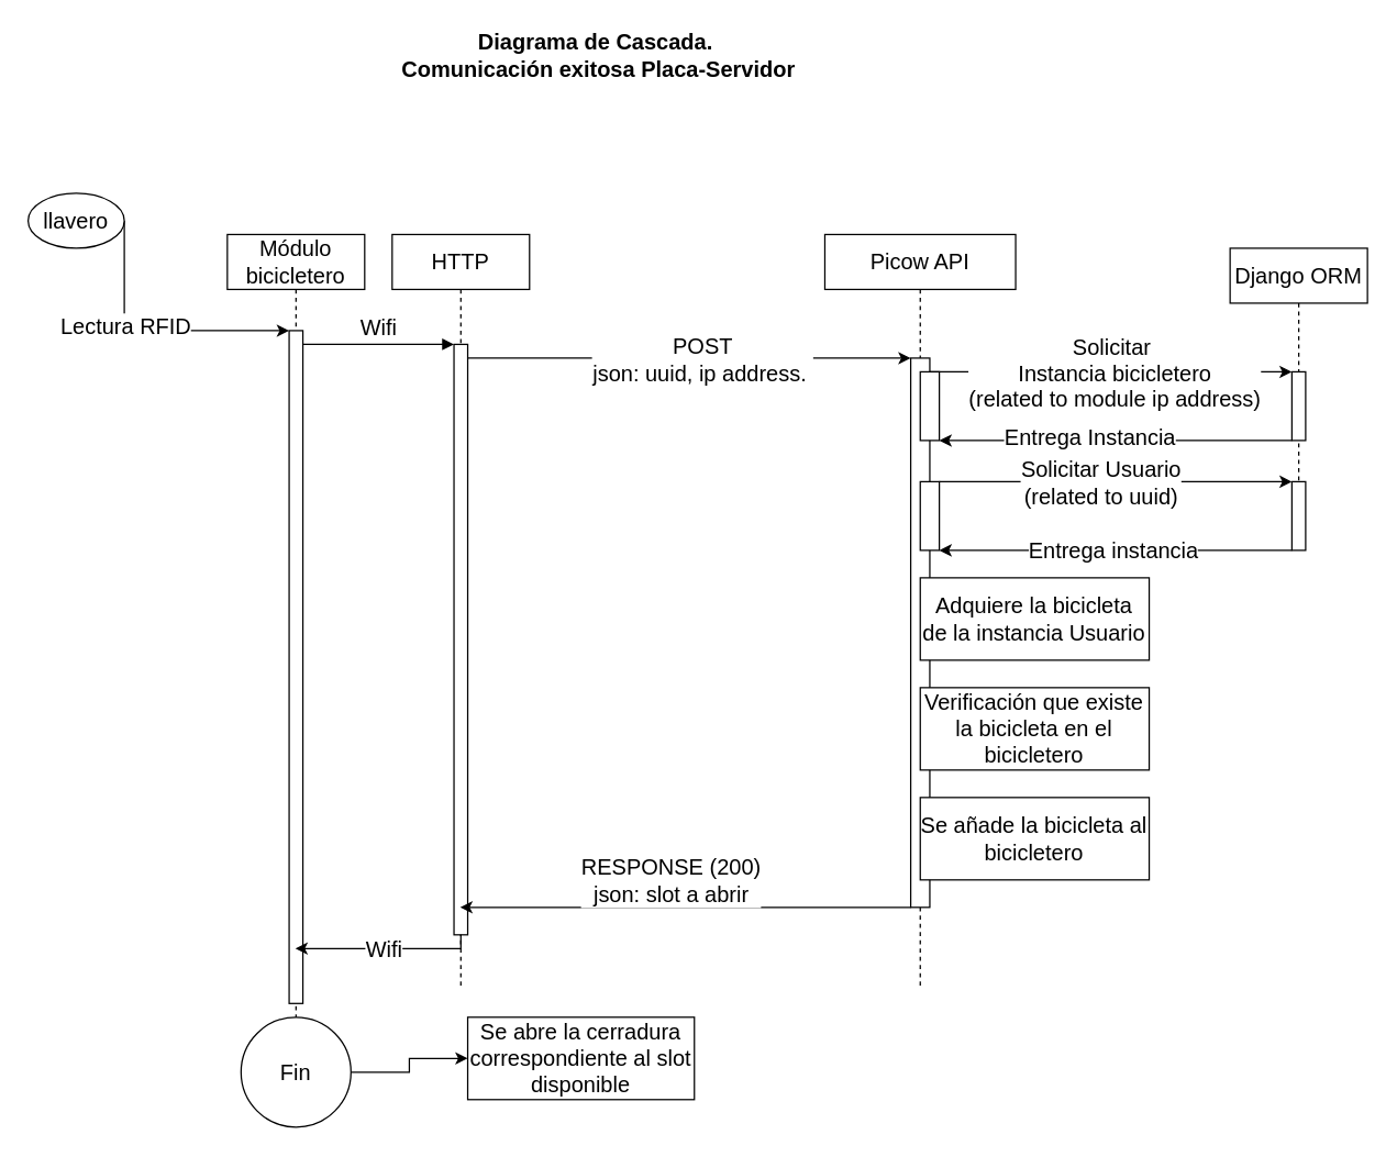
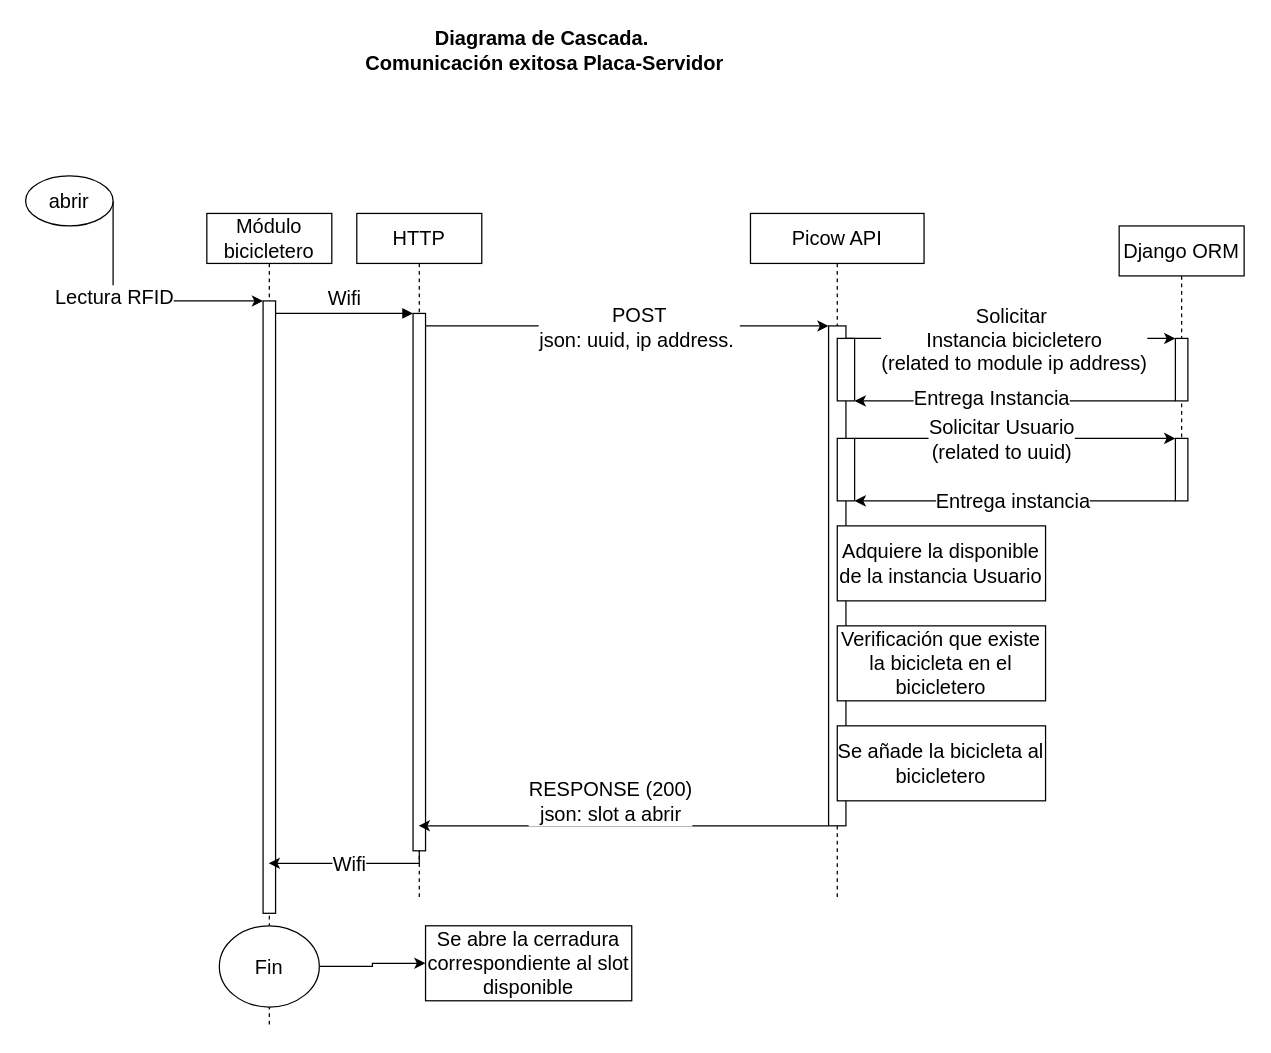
  <mxCell id="0" />
  <mxCell id="1" parent="0" />
  <mxCell id="2" value="Módulo bicicletero" style="shape=umlLifeline;perimeter=lifelinePerimeter;whiteSpace=wrap;html=1;container=0;dropTarget=0;collapsible=0;recursiveResize=0;outlineConnect=0;portConstraint=eastwest;newEdgeStyle={&quot;edgeStyle&quot;:&quot;elbowEdgeStyle&quot;,&quot;elbow&quot;:&quot;vertical&quot;,&quot;curved&quot;:0,&quot;rounded&quot;:0};fontSize=16;" parent="1" vertex="1"><mxGeometry x="165" y="170" width="100" height="650" as="geometry" /></mxCell>
  <mxCell id="3" value="" style="html=1;points=[];perimeter=orthogonalPerimeter;outlineConnect=0;targetShapes=umlLifeline;portConstraint=eastwest;newEdgeStyle={&quot;edgeStyle&quot;:&quot;elbowEdgeStyle&quot;,&quot;elbow&quot;:&quot;vertical&quot;,&quot;curved&quot;:0,&quot;rounded&quot;:0};fontSize=16;" parent="2" vertex="1"><mxGeometry x="45" y="70" width="10" height="490" as="geometry" /></mxCell>
  <mxCell id="4" value="HTTP" style="shape=umlLifeline;perimeter=lifelinePerimeter;whiteSpace=wrap;html=1;container=0;dropTarget=0;collapsible=0;recursiveResize=0;outlineConnect=0;portConstraint=eastwest;newEdgeStyle={&quot;edgeStyle&quot;:&quot;elbowEdgeStyle&quot;,&quot;elbow&quot;:&quot;vertical&quot;,&quot;curved&quot;:0,&quot;rounded&quot;:0};fontSize=16;" parent="1" vertex="1"><mxGeometry x="285" y="170" width="100" height="550" as="geometry" /></mxCell>
  <mxCell id="5" value="" style="html=1;points=[];perimeter=orthogonalPerimeter;outlineConnect=0;targetShapes=umlLifeline;portConstraint=eastwest;newEdgeStyle={&quot;edgeStyle&quot;:&quot;elbowEdgeStyle&quot;,&quot;elbow&quot;:&quot;vertical&quot;,&quot;curved&quot;:0,&quot;rounded&quot;:0};fontSize=16;" parent="4" vertex="1"><mxGeometry x="45" y="80" width="10" height="430" as="geometry" /></mxCell>
  <mxCell id="6" value="Wifi" style="html=1;verticalAlign=bottom;endArrow=block;edgeStyle=elbowEdgeStyle;elbow=vertical;curved=0;rounded=0;fontSize=16;" parent="1" source="3" target="5" edge="1"><mxGeometry relative="1" as="geometry"><mxPoint x="335" y="260" as="sourcePoint" /><Array as="points"><mxPoint x="320" y="250" /></Array><mxPoint as="offset" /></mxGeometry></mxCell>
  <mxCell id="7" value="Django ORM" style="shape=umlLifeline;perimeter=lifelinePerimeter;whiteSpace=wrap;html=1;container=0;dropTarget=0;collapsible=0;recursiveResize=0;outlineConnect=0;portConstraint=eastwest;newEdgeStyle={&quot;edgeStyle&quot;:&quot;elbowEdgeStyle&quot;,&quot;elbow&quot;:&quot;vertical&quot;,&quot;curved&quot;:0,&quot;rounded&quot;:0};fontSize=16;" parent="1" vertex="1"><mxGeometry x="895" y="180" width="100" height="220" as="geometry" /></mxCell>
  <mxCell id="8" value="" style="html=1;points=[];perimeter=orthogonalPerimeter;outlineConnect=0;targetShapes=umlLifeline;portConstraint=eastwest;newEdgeStyle={&quot;edgeStyle&quot;:&quot;elbowEdgeStyle&quot;,&quot;elbow&quot;:&quot;vertical&quot;,&quot;curved&quot;:0,&quot;rounded&quot;:0};fontSize=16;" parent="7" vertex="1"><mxGeometry x="45" y="90" width="10" height="50" as="geometry" /></mxCell>
  <mxCell id="9" value="" style="html=1;points=[];perimeter=orthogonalPerimeter;outlineConnect=0;targetShapes=umlLifeline;portConstraint=eastwest;newEdgeStyle={&quot;edgeStyle&quot;:&quot;elbowEdgeStyle&quot;,&quot;elbow&quot;:&quot;vertical&quot;,&quot;curved&quot;:0,&quot;rounded&quot;:0};fontSize=16;" parent="7" vertex="1"><mxGeometry x="45" y="170" width="10" height="50" as="geometry" /></mxCell>
  <mxCell id="10" value="Diagrama de Cascada.&amp;nbsp;&lt;div style=&quot;font-size: 16px;&quot;&gt;Comunicación exitosa Placa-Servidor&lt;/div&gt;" style="text;strokeColor=none;fillColor=none;html=1;fontSize=16;fontStyle=1;verticalAlign=middle;align=center;" parent="1" vertex="1"><mxGeometry x="175" y="20" width="520" height="40" as="geometry" /></mxCell>
  <mxCell id="11" style="edgeStyle=orthogonalEdgeStyle;rounded=0;orthogonalLoop=1;jettySize=auto;html=1;exitX=1;exitY=0.5;exitDx=0;exitDy=0;fontSize=16;" parent="1" source="13" target="3" edge="1"><mxGeometry relative="1" as="geometry"><mxPoint x="165" y="240" as="targetPoint" /><Array as="points"><mxPoint x="215" y="240" /><mxPoint x="215" y="240" /></Array></mxGeometry></mxCell>
  <mxCell id="12" value="Lectura RFID" style="edgeLabel;html=1;align=center;verticalAlign=middle;resizable=0;points=[];fontSize=16;" parent="11" vertex="1" connectable="0"><mxGeometry x="-0.244" relative="1" as="geometry"><mxPoint as="offset" /></mxGeometry></mxCell>
- <mxCell id="13" value="llavero" style="ellipse;whiteSpace=wrap;html=1;fontSize=16;" parent="1" vertex="1"><mxGeometry x="20" y="140" width="70" height="40" as="geometry" /></mxCell>
+ <mxCell id="13" value="abrir" style="ellipse;whiteSpace=wrap;html=1;fontSize=16;" parent="1" vertex="1"><mxGeometry x="20" y="140" width="70" height="40" as="geometry" /></mxCell>
  <mxCell id="14" style="edgeStyle=elbowEdgeStyle;rounded=0;orthogonalLoop=1;jettySize=auto;html=1;elbow=vertical;curved=0;fontSize=16;" parent="1" source="5" target="25" edge="1"><mxGeometry relative="1" as="geometry"><Array as="points"><mxPoint x="465" y="260" /></Array></mxGeometry></mxCell>
  <mxCell id="15" value="POST&lt;div style=&quot;font-size: 16px;&quot;&gt;json: uuid, ip address.&amp;nbsp;&lt;/div&gt;" style="edgeLabel;html=1;align=center;verticalAlign=middle;resizable=0;points=[];fontSize=16;" parent="14" vertex="1" connectable="0"><mxGeometry x="0.187" y="-2" relative="1" as="geometry"><mxPoint x="-21" y="-2" as="offset" /></mxGeometry></mxCell>
  <mxCell id="16" style="edgeStyle=elbowEdgeStyle;rounded=0;orthogonalLoop=1;jettySize=auto;html=1;elbow=vertical;curved=0;fontSize=16;" parent="1" source="25" target="8" edge="1"><mxGeometry relative="1" as="geometry"><Array as="points"><mxPoint x="825" y="270" /></Array></mxGeometry></mxCell>
  <mxCell id="17" value="Solicitar&amp;nbsp;&lt;div style=&quot;font-size: 16px;&quot;&gt;Instancia bicicletero&lt;/div&gt;&lt;div style=&quot;font-size: 16px;&quot;&gt;(related to module ip address)&lt;/div&gt;" style="edgeLabel;html=1;align=center;verticalAlign=middle;resizable=0;points=[];fontSize=16;" parent="16" vertex="1" connectable="0"><mxGeometry x="-0.001" y="1" relative="1" as="geometry"><mxPoint x="2" y="1" as="offset" /></mxGeometry></mxCell>
  <mxCell id="18" style="edgeStyle=elbowEdgeStyle;rounded=0;orthogonalLoop=1;jettySize=auto;html=1;elbow=vertical;curved=0;entryX=1;entryY=1;entryDx=0;entryDy=0;fontSize=16;" parent="1" source="8" target="26" edge="1"><mxGeometry relative="1" as="geometry"><mxPoint x="911.69" y="319.346" as="sourcePoint" /><mxPoint x="765" y="319.31" as="targetPoint" /></mxGeometry></mxCell>
  <mxCell id="19" value="Entrega Instancia" style="edgeLabel;html=1;align=center;verticalAlign=middle;resizable=0;points=[];fontSize=16;" parent="18" vertex="1" connectable="0"><mxGeometry x="0.322" y="-3" relative="1" as="geometry"><mxPoint x="22" as="offset" /></mxGeometry></mxCell>
  <mxCell id="20" style="edgeStyle=orthogonalEdgeStyle;rounded=0;orthogonalLoop=1;jettySize=auto;html=1;exitX=1;exitY=0;exitDx=0;exitDy=0;fontSize=16;" parent="1" source="30" target="9" edge="1"><mxGeometry relative="1" as="geometry"><Array as="points"><mxPoint x="805" y="350" /><mxPoint x="805" y="350" /></Array></mxGeometry></mxCell>
  <mxCell id="21" value="Solicitar Usuario&lt;div style=&quot;font-size: 16px;&quot;&gt;(related to uuid)&lt;/div&gt;" style="edgeLabel;html=1;align=center;verticalAlign=middle;resizable=0;points=[];fontSize=16;" parent="20" vertex="1" connectable="0"><mxGeometry x="-0.229" y="-2" relative="1" as="geometry"><mxPoint x="18" y="-2" as="offset" /></mxGeometry></mxCell>
  <mxCell id="22" value="" style="group;fontSize=16;" parent="1" vertex="1" connectable="0"><mxGeometry x="600" y="170" width="250" height="640" as="geometry" /></mxCell>
  <mxCell id="23" value="" style="group;fontSize=16;" parent="22" vertex="1" connectable="0"><mxGeometry width="250.0" height="640" as="geometry" /></mxCell>
  <mxCell id="24" value="Picow API" style="shape=umlLifeline;perimeter=lifelinePerimeter;whiteSpace=wrap;html=1;container=0;dropTarget=0;collapsible=0;recursiveResize=0;outlineConnect=0;portConstraint=eastwest;newEdgeStyle={&quot;edgeStyle&quot;:&quot;elbowEdgeStyle&quot;,&quot;elbow&quot;:&quot;vertical&quot;,&quot;curved&quot;:0,&quot;rounded&quot;:0};fontSize=16;" parent="23" vertex="1"><mxGeometry width="138.889" height="550" as="geometry" /></mxCell>
  <mxCell id="25" value="" style="html=1;points=[];perimeter=orthogonalPerimeter;outlineConnect=0;targetShapes=umlLifeline;portConstraint=eastwest;newEdgeStyle={&quot;edgeStyle&quot;:&quot;elbowEdgeStyle&quot;,&quot;elbow&quot;:&quot;vertical&quot;,&quot;curved&quot;:0,&quot;rounded&quot;:0};fontSize=16;" parent="24" vertex="1"><mxGeometry x="62.5" y="90" width="13.89" height="400" as="geometry" /></mxCell>
  <mxCell id="26" value="" style="rounded=0;whiteSpace=wrap;html=1;fontSize=16;" parent="23" vertex="1"><mxGeometry x="69.444" y="100" width="13.889" height="50" as="geometry" /></mxCell>
- <mxCell id="27" value="Adquiere la bicicleta&lt;div style=&quot;font-size: 16px;&quot;&gt;de la instancia Usuario&lt;/div&gt;" style="rounded=0;whiteSpace=wrap;html=1;fontSize=16;" parent="23" vertex="1"><mxGeometry x="69.444" y="250" width="166.667" height="60" as="geometry" /></mxCell>
+ <mxCell id="27" value="Adquiere la disponible&lt;div style=&quot;font-size: 16px;&quot;&gt;de la instancia Usuario&lt;/div&gt;" style="rounded=0;whiteSpace=wrap;html=1;fontSize=16;" parent="23" vertex="1"><mxGeometry x="69.444" y="250" width="166.667" height="60" as="geometry" /></mxCell>
  <mxCell id="28" value="Verificación que existe la bicicleta en el bicicletero" style="rounded=0;whiteSpace=wrap;html=1;fontSize=16;" parent="23" vertex="1"><mxGeometry x="69.444" y="330" width="166.667" height="60" as="geometry" /></mxCell>
  <mxCell id="29" value="Se añade la bicicleta al bicicletero" style="rounded=0;whiteSpace=wrap;html=1;fontSize=16;" parent="23" vertex="1"><mxGeometry x="69.444" y="410" width="166.667" height="60" as="geometry" /></mxCell>
  <mxCell id="30" value="" style="rounded=0;whiteSpace=wrap;html=1;fontSize=16;" parent="22" vertex="1"><mxGeometry x="69.444" y="180" width="13.889" height="50" as="geometry" /></mxCell>
  <mxCell id="31" style="edgeStyle=elbowEdgeStyle;rounded=0;orthogonalLoop=1;jettySize=auto;html=1;elbow=vertical;curved=0;entryX=1;entryY=1;entryDx=0;entryDy=0;fontSize=16;" parent="1" source="9" target="30" edge="1"><mxGeometry relative="1" as="geometry" /></mxCell>
  <mxCell id="32" value="Entrega instancia" style="edgeLabel;html=1;align=center;verticalAlign=middle;resizable=0;points=[];fontSize=16;" parent="31" vertex="1" connectable="0"><mxGeometry x="0.023" y="-1" relative="1" as="geometry"><mxPoint as="offset" /></mxGeometry></mxCell>
  <mxCell id="33" style="edgeStyle=elbowEdgeStyle;rounded=0;orthogonalLoop=1;jettySize=auto;html=1;elbow=vertical;curved=0;fontSize=16;" parent="1" source="25" target="4" edge="1"><mxGeometry relative="1" as="geometry"><Array as="points"><mxPoint x="390" y="660" /><mxPoint x="590" y="680" /><mxPoint x="425" y="710" /></Array></mxGeometry></mxCell>
  <mxCell id="34" value="RESPONSE (200)&lt;div style=&quot;font-size: 16px;&quot;&gt;json: slot a abrir&lt;/div&gt;" style="edgeLabel;html=1;align=center;verticalAlign=middle;resizable=0;points=[];fontSize=16;" parent="33" vertex="1" connectable="0"><mxGeometry x="0.159" relative="1" as="geometry"><mxPoint x="15" y="-20" as="offset" /></mxGeometry></mxCell>
  <mxCell id="35" style="edgeStyle=elbowEdgeStyle;rounded=0;orthogonalLoop=1;jettySize=auto;html=1;elbow=vertical;curved=0;fontSize=16;" parent="1" source="5" target="2" edge="1"><mxGeometry relative="1" as="geometry"><Array as="points"><mxPoint x="250" y="690" /><mxPoint x="275" y="710" /></Array></mxGeometry></mxCell>
  <mxCell id="36" value="Wifi" style="edgeLabel;html=1;align=center;verticalAlign=middle;resizable=0;points=[];fontSize=16;" parent="35" vertex="1" connectable="0"><mxGeometry x="0.29" y="1" relative="1" as="geometry"><mxPoint x="17" y="-1" as="offset" /></mxGeometry></mxCell>
  <mxCell id="37" value="Se abre la cerradura correspondiente al slot disponible" style="rounded=0;whiteSpace=wrap;html=1;fontSize=16;" parent="1" vertex="1"><mxGeometry x="340" y="740" width="165" height="60" as="geometry" /></mxCell>
  <mxCell id="38" value="" style="edgeStyle=orthogonalEdgeStyle;rounded=0;orthogonalLoop=1;jettySize=auto;html=1;" edge="1" parent="1" source="39" target="37"><mxGeometry relative="1" as="geometry" /></mxCell>
- <mxCell id="39" value="Fin" style="ellipse;whiteSpace=wrap;html=1;aspect=fixed;fontSize=16;" parent="1" vertex="1"><mxGeometry x="175" y="740" width="80" height="80" as="geometry" /></mxCell>
+ <mxCell id="39" value="Fin" style="ellipse;whiteSpace=wrap;html=1;aspect=fixed;fontSize=16;" parent="1" vertex="1"><mxGeometry x="175" y="740" width="80" height="65" as="geometry" /></mxCell>
